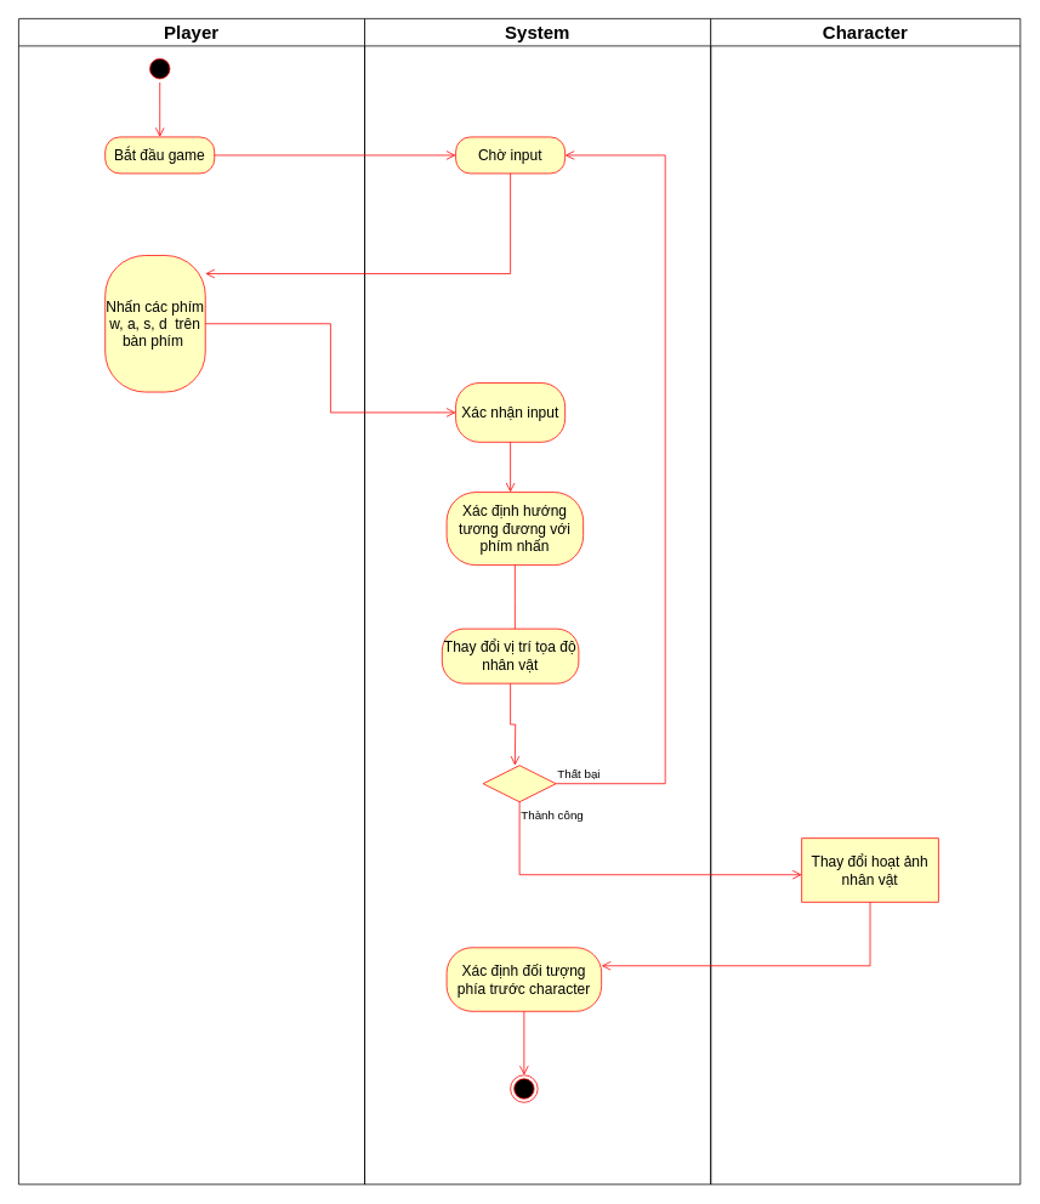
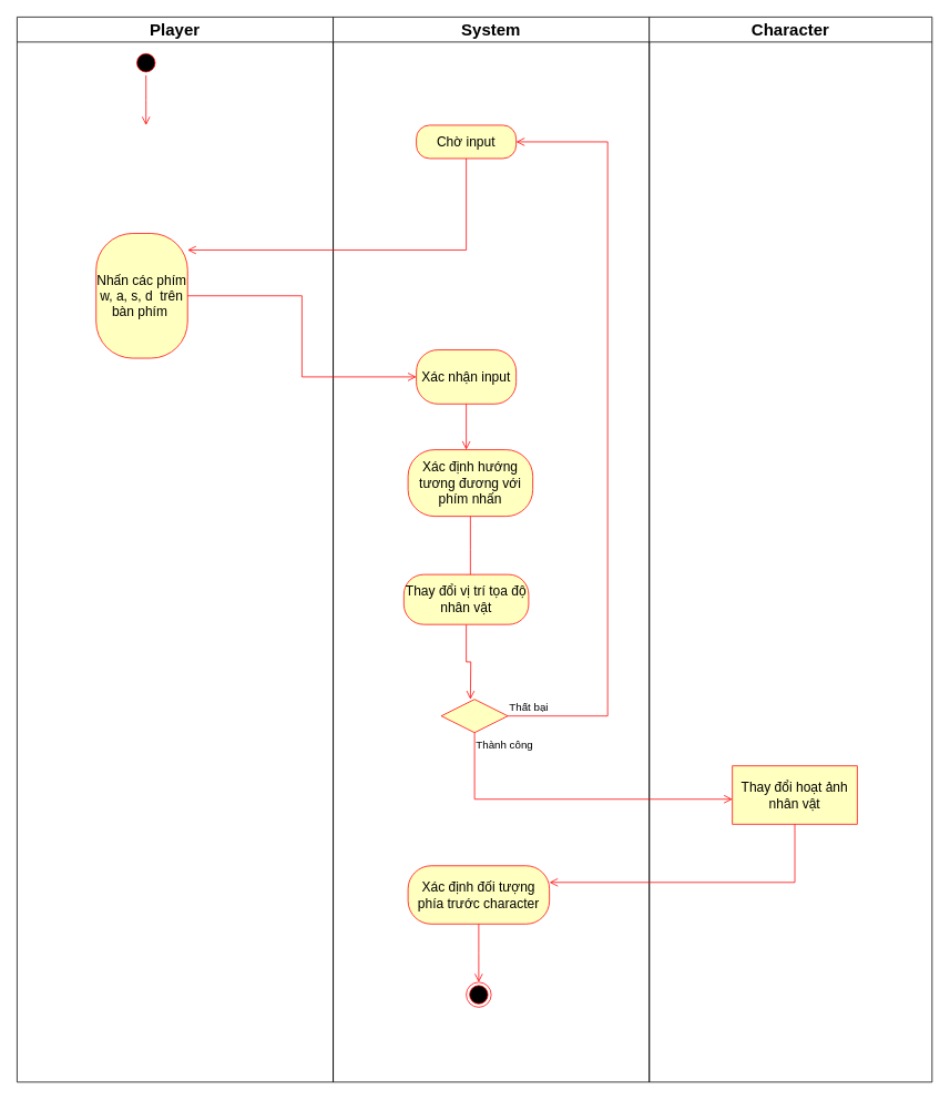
  <mxCell id="0" />
  <mxCell id="1" parent="0" />
  <mxCell id="2" value="&lt;font style=&quot;font-size: 20px;&quot;&gt;Player&lt;/font&gt;" style="swimlane;whiteSpace=wrap;html=1;startSize=30;" vertex="1" parent="1"><mxGeometry x="20" y="20" width="380" height="1280" as="geometry" /></mxCell>
  <mxCell id="3" value="" style="ellipse;html=1;shape=startState;fillColor=#000000;strokeColor=#ff0000;" vertex="1" parent="2"><mxGeometry x="140" y="40" width="30" height="30" as="geometry" /></mxCell>
  <mxCell id="4" value="" style="edgeStyle=orthogonalEdgeStyle;html=1;verticalAlign=bottom;endArrow=open;endSize=8;strokeColor=#ff0000;rounded=0;" edge="1" source="3" parent="2"><mxGeometry relative="1" as="geometry"><mxPoint x="155" y="130" as="targetPoint" /></mxGeometry></mxCell>
- <mxCell id="5" value="&lt;font style=&quot;font-size: 16px;&quot;&gt;Bắt đầu game&lt;/font&gt;" style="rounded=1;whiteSpace=wrap;html=1;arcSize=40;fontColor=#000000;fillColor=#ffffc0;strokeColor=#ff0000;" vertex="1" parent="2"><mxGeometry x="95" y="130" width="120" height="40" as="geometry" /></mxCell>
  <mxCell id="6" value="&lt;font style=&quot;font-size: 16px;&quot;&gt;Nhấn các phím w, a, s, d&amp;nbsp; trên bàn phím&amp;nbsp;&lt;/font&gt;" style="rounded=1;whiteSpace=wrap;html=1;arcSize=40;fontColor=#000000;fillColor=#ffffc0;strokeColor=#ff0000;" vertex="1" parent="2"><mxGeometry x="95" y="260" width="110" height="150" as="geometry" /></mxCell>
  <mxCell id="7" value="" style="edgeStyle=orthogonalEdgeStyle;html=1;verticalAlign=bottom;endArrow=open;endSize=8;strokeColor=#ff0000;rounded=0;" edge="1" source="13" parent="2"><mxGeometry relative="1" as="geometry"><mxPoint x="545" y="820" as="targetPoint" /></mxGeometry></mxCell>
  <mxCell id="8" value="&lt;font style=&quot;font-size: 20px;&quot;&gt;System&lt;/font&gt;" style="swimlane;whiteSpace=wrap;html=1;startSize=30;" vertex="1" parent="1"><mxGeometry x="400" y="20" width="380" height="1280" as="geometry" /></mxCell>
  <mxCell id="9" value="&lt;font style=&quot;font-size: 16px;&quot;&gt;Chờ input&lt;/font&gt;" style="rounded=1;whiteSpace=wrap;html=1;arcSize=40;fontColor=#000000;fillColor=#ffffc0;strokeColor=#ff0000;" vertex="1" parent="8"><mxGeometry x="100" y="130" width="120" height="40" as="geometry" /></mxCell>
  <mxCell id="10" value="&lt;font style=&quot;font-size: 16px;&quot;&gt;Xác nhận input&lt;/font&gt;" style="rounded=1;whiteSpace=wrap;html=1;arcSize=40;fontColor=#000000;fillColor=#ffffc0;strokeColor=#ff0000;" vertex="1" parent="8"><mxGeometry x="100" y="400" width="120" height="65" as="geometry" /></mxCell>
  <mxCell id="11" value="&lt;font style=&quot;font-size: 16px;&quot;&gt;Xác định hướng tương đương với phím nhấn&lt;/font&gt;" style="rounded=1;whiteSpace=wrap;html=1;arcSize=40;fontColor=#000000;fillColor=#ffffc0;strokeColor=#ff0000;" vertex="1" parent="8"><mxGeometry x="90" y="520" width="150" height="80" as="geometry" /></mxCell>
  <mxCell id="12" value="" style="edgeStyle=orthogonalEdgeStyle;html=1;verticalAlign=bottom;endArrow=open;endSize=8;strokeColor=#ff0000;rounded=0;" edge="1" source="11" parent="8"><mxGeometry relative="1" as="geometry"><mxPoint x="165" y="680" as="targetPoint" /></mxGeometry></mxCell>
  <mxCell id="13" value="&lt;font style=&quot;font-size: 16px;&quot;&gt;Thay đổi vị trí tọa độ nhân vật&lt;/font&gt;" style="rounded=1;whiteSpace=wrap;html=1;arcSize=40;fontColor=#000000;fillColor=#ffffc0;strokeColor=#ff0000;" vertex="1" parent="8"><mxGeometry x="85" y="670" width="150" height="60" as="geometry" /></mxCell>
  <mxCell id="14" value="" style="rhombus;whiteSpace=wrap;html=1;fontColor=#000000;fillColor=#ffffc0;strokeColor=#ff0000;" vertex="1" parent="8"><mxGeometry x="130" y="820" width="80" height="40" as="geometry" /></mxCell>
  <mxCell id="15" value="&lt;font style=&quot;font-size: 13px;&quot;&gt;Thất bại&lt;/font&gt;" style="edgeStyle=orthogonalEdgeStyle;html=1;align=left;verticalAlign=bottom;endArrow=open;endSize=8;strokeColor=#ff0000;rounded=0;entryX=1;entryY=0.5;entryDx=0;entryDy=0;" edge="1" source="14" parent="8" target="9"><mxGeometry x="-1" relative="1" as="geometry"><mxPoint x="430" y="140" as="targetPoint" /><Array as="points"><mxPoint x="330" y="840" /><mxPoint x="330" y="150" /></Array></mxGeometry></mxCell>
  <mxCell id="16" value="&lt;font style=&quot;font-size: 16px;&quot;&gt;Xác định đối tượng phía trước character&lt;/font&gt;" style="rounded=1;whiteSpace=wrap;html=1;arcSize=40;fontColor=#000000;fillColor=#ffffc0;strokeColor=#ff0000;" vertex="1" parent="8"><mxGeometry x="90" y="1020" width="170" height="70" as="geometry" /></mxCell>
  <mxCell id="17" value="" style="edgeStyle=orthogonalEdgeStyle;html=1;verticalAlign=bottom;endArrow=open;endSize=8;strokeColor=#ff0000;rounded=0;" edge="1" source="16" parent="8"><mxGeometry relative="1" as="geometry"><mxPoint x="175" y="1160" as="targetPoint" /></mxGeometry></mxCell>
  <mxCell id="18" value="" style="ellipse;html=1;shape=endState;fillColor=#000000;strokeColor=#ff0000;" vertex="1" parent="8"><mxGeometry x="160" y="1160" width="30" height="30" as="geometry" /></mxCell>
  <mxCell id="19" value="&lt;font style=&quot;font-size: 20px;&quot;&gt;Character&lt;/font&gt;" style="swimlane;whiteSpace=wrap;html=1;startSize=30;" vertex="1" parent="1"><mxGeometry x="780" y="20" width="340" height="1280" as="geometry" /></mxCell>
  <mxCell id="20" value="&lt;font style=&quot;font-size: 16px;&quot;&gt;Thay đổi hoạt ảnh nhân vật&lt;/font&gt;" style="whiteSpace=wrap;html=1;arcSize=40;fontColor=#000000;fillColor=#ffffc0;strokeColor=#ff0000;rounded=0;" vertex="1" parent="19"><mxGeometry x="100" y="900" width="150" height="70" as="geometry" /></mxCell>
- <mxCell id="21" value="" style="edgeStyle=orthogonalEdgeStyle;html=1;verticalAlign=bottom;endArrow=open;endSize=8;strokeColor=#ff0000;rounded=0;" edge="1" source="5" parent="1" target="9"><mxGeometry relative="1" as="geometry"><mxPoint x="265" y="250" as="targetPoint" /></mxGeometry></mxCell>
  <mxCell id="22" value="" style="edgeStyle=orthogonalEdgeStyle;html=1;verticalAlign=bottom;endArrow=open;endSize=8;strokeColor=#ff0000;rounded=0;" edge="1" source="9" parent="1" target="6"><mxGeometry relative="1" as="geometry"><mxPoint x="300" y="360" as="targetPoint" /><Array as="points"><mxPoint x="560" y="300" /></Array></mxGeometry></mxCell>
  <mxCell id="23" value="" style="edgeStyle=orthogonalEdgeStyle;html=1;verticalAlign=bottom;endArrow=open;endSize=8;strokeColor=#ff0000;rounded=0;" edge="1" source="6" parent="1" target="10"><mxGeometry relative="1" as="geometry"><mxPoint x="190" y="570" as="targetPoint" /></mxGeometry></mxCell>
  <mxCell id="24" value="" style="edgeStyle=orthogonalEdgeStyle;html=1;verticalAlign=bottom;endArrow=open;endSize=8;strokeColor=#ff0000;rounded=0;" edge="1" parent="1" source="10"><mxGeometry relative="1" as="geometry"><mxPoint x="560" y="540" as="targetPoint" /><mxPoint x="560" y="500" as="sourcePoint" /></mxGeometry></mxCell>
  <mxCell id="25" value="" style="edgeStyle=orthogonalEdgeStyle;html=1;verticalAlign=bottom;endArrow=open;endSize=8;strokeColor=#ff0000;rounded=0;" edge="1" source="20" parent="1" target="16"><mxGeometry relative="1" as="geometry"><mxPoint x="955" y="1100" as="targetPoint" /><Array as="points"><mxPoint x="955" y="1060" /></Array></mxGeometry></mxCell>
  <mxCell id="26" value="&lt;font style=&quot;font-size: 13px;&quot;&gt;Thành công&lt;/font&gt;" style="edgeStyle=orthogonalEdgeStyle;html=1;align=left;verticalAlign=top;endArrow=open;endSize=8;strokeColor=#ff0000;rounded=0;" edge="1" source="14" parent="1" target="20"><mxGeometry x="-1" relative="1" as="geometry"><mxPoint x="590" y="1050" as="targetPoint" /><Array as="points"><mxPoint x="570" y="960" /></Array></mxGeometry></mxCell>
